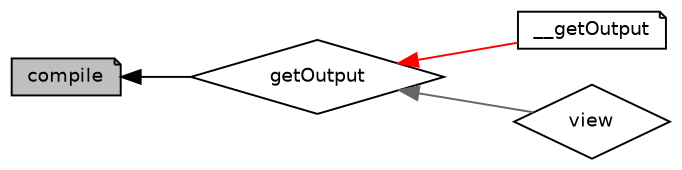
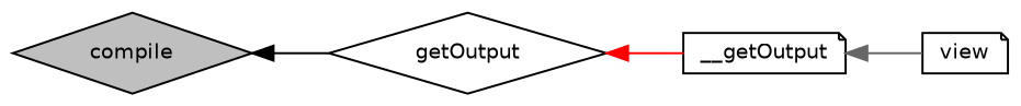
  digraph {
    rankdir=LR
    node [color=black fillcolor=white fontname=Helvetica fontsize=10 shape=diamond style=filled]
    edge [dir=back fontname=Helvetica fontsize=10 labelfontname=Helvetica labelfontsize=10 style=solid]
-   n1 [fillcolor=grey75 fontcolor=black height=0.2 label=compile shape=note width=0.4]
+   n1 [fillcolor=grey75 fontcolor=black height=0.2 label=compile width=0.4]
    n2 [height=0.2 label=getOutput width=0.4]
    n3 [height=0.2 label=__getOutput shape=note width=0.4]
-   n4 [height=0.2 label=view width=0.4]
+   n4 [height=0.2 label=view shape=note width=0.4]
    n1 -> n2 [color=black]
    n2 -> n3 [color=red]
-   n2 -> n4 [color=gray40]
+   n3 -> n4 [color=gray40]
  }
